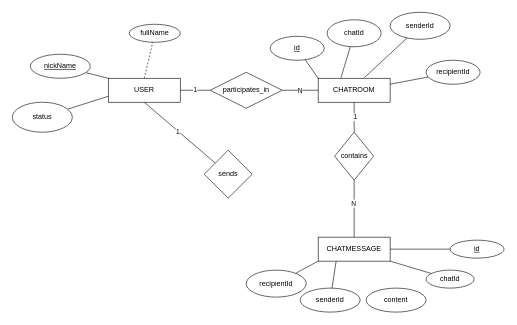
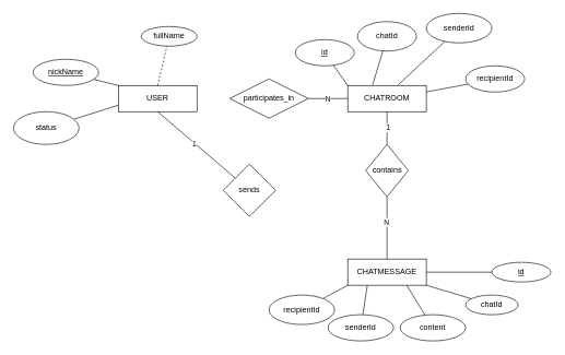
  <mxCell id="0" />
  <mxCell id="1" parent="0" />
  <mxCell id="2" value="CHATMESSAGE" style="rounded=0;whiteSpace=wrap;html=1;" vertex="1" parent="1"><mxGeometry x="530" y="395" width="120" height="40" as="geometry" /></mxCell>
  <mxCell id="3" value="" style="endArrow=none;html=1;rounded=0;exitX=0;exitY=1;exitDx=0;exitDy=0;" edge="1" parent="1" source="2" target="4"><mxGeometry width="50" height="50" relative="1" as="geometry"><mxPoint x="450" y="440" as="sourcePoint" /><mxPoint x="500" y="390" as="targetPoint" /></mxGeometry></mxCell>
  <mxCell id="4" value="recipientId" style="ellipse;whiteSpace=wrap;html=1;" vertex="1" parent="1"><mxGeometry x="410" y="450" width="100" height="45" as="geometry" /></mxCell>
  <mxCell id="5" value="" style="endArrow=none;html=1;rounded=0;exitX=0.25;exitY=1;exitDx=0;exitDy=0;" edge="1" parent="1" source="2" target="6"><mxGeometry width="50" height="50" relative="1" as="geometry"><mxPoint x="450" y="440" as="sourcePoint" /><mxPoint x="500" y="390" as="targetPoint" /></mxGeometry></mxCell>
  <mxCell id="6" value="senderId" style="ellipse;whiteSpace=wrap;html=1;" vertex="1" parent="1"><mxGeometry x="500" y="480" width="100" height="40" as="geometry" /></mxCell>
+ <mxCell id="7" value="" style="endArrow=none;html=1;rounded=0;exitX=0.75;exitY=1;exitDx=0;exitDy=0;" edge="1" parent="1" source="2" target="8"><mxGeometry width="50" height="50" relative="1" as="geometry"><mxPoint x="450" y="440" as="sourcePoint" /><mxPoint x="500" y="390" as="targetPoint" /></mxGeometry></mxCell>
  <mxCell id="8" value="content" style="ellipse;whiteSpace=wrap;html=1;" vertex="1" parent="1"><mxGeometry x="610" y="480" width="100" height="40" as="geometry" /></mxCell>
  <mxCell id="9" value="" style="endArrow=none;html=1;rounded=0;exitX=1;exitY=1;exitDx=0;exitDy=0;" edge="1" parent="1" source="2" target="10"><mxGeometry width="50" height="50" relative="1" as="geometry"><mxPoint x="450" y="440" as="sourcePoint" /><mxPoint x="500" y="390" as="targetPoint" /></mxGeometry></mxCell>
  <mxCell id="10" value="chatId" style="ellipse;whiteSpace=wrap;html=1;" vertex="1" parent="1"><mxGeometry x="710" y="450" width="80" height="30" as="geometry" /></mxCell>
  <mxCell id="11" value="" style="endArrow=none;html=1;rounded=0;exitX=1;exitY=0.5;exitDx=0;exitDy=0;" edge="1" parent="1" source="2" target="12"><mxGeometry width="50" height="50" relative="1" as="geometry"><mxPoint x="450" y="440" as="sourcePoint" /><mxPoint x="500" y="390" as="targetPoint" /></mxGeometry></mxCell>
  <mxCell id="12" value="&lt;u&gt;id&lt;/u&gt;" style="ellipse;whiteSpace=wrap;html=1;" vertex="1" parent="1"><mxGeometry x="750" y="400" width="90" height="30" as="geometry" /></mxCell>
  <mxCell id="13" value="USER" style="rounded=0;whiteSpace=wrap;html=1;" vertex="1" parent="1"><mxGeometry x="180" y="130" width="120" height="40" as="geometry" /></mxCell>
  <mxCell id="14" value="" style="endArrow=none;html=1;rounded=0;exitX=0;exitY=0.75;exitDx=0;exitDy=0;" edge="1" parent="1" source="13" target="15"><mxGeometry width="50" height="50" relative="1" as="geometry"><mxPoint x="450" y="440" as="sourcePoint" /><mxPoint x="500" y="390" as="targetPoint" /></mxGeometry></mxCell>
  <mxCell id="15" value="status" style="ellipse;whiteSpace=wrap;html=1;" vertex="1" parent="1"><mxGeometry x="20" y="170" width="100" height="50" as="geometry" /></mxCell>
  <mxCell id="16" value="" style="endArrow=none;html=1;rounded=0;exitX=0;exitY=0;exitDx=0;exitDy=0;" edge="1" parent="1" source="13" target="17"><mxGeometry width="50" height="50" relative="1" as="geometry"><mxPoint x="450" y="440" as="sourcePoint" /><mxPoint x="500" y="390" as="targetPoint" /></mxGeometry></mxCell>
  <mxCell id="17" value="&lt;u&gt;nickName&lt;/u&gt;" style="ellipse;whiteSpace=wrap;html=1;" vertex="1" parent="1"><mxGeometry x="50" y="90" width="100" height="40" as="geometry" /></mxCell>
  <mxCell id="18" value="" style="endArrow=none;html=1;rounded=0;exitX=0.5;exitY=0;exitDx=0;exitDy=0;dashed=1;" edge="1" parent="1" source="13" target="19"><mxGeometry width="50" height="50" relative="1" as="geometry"><mxPoint x="450" y="440" as="sourcePoint" /><mxPoint x="500" y="390" as="targetPoint" /></mxGeometry></mxCell>
  <mxCell id="19" value="fullName" style="ellipse;whiteSpace=wrap;html=1;" vertex="1" parent="1"><mxGeometry x="215" y="40" width="85" height="30" as="geometry" /></mxCell>
  <mxCell id="20" value="CHATROOM" style="rounded=0;whiteSpace=wrap;html=1;" vertex="1" parent="1"><mxGeometry x="530" y="130" width="120" height="40" as="geometry" /></mxCell>
  <mxCell id="21" value="" style="endArrow=none;html=1;rounded=0;exitX=0;exitY=0;exitDx=0;exitDy=0;" edge="1" parent="1" source="20" target="22"><mxGeometry width="50" height="50" relative="1" as="geometry"><mxPoint x="450" y="240" as="sourcePoint" /><mxPoint x="500" y="190" as="targetPoint" /></mxGeometry></mxCell>
  <mxCell id="22" value="&lt;u&gt;id&lt;/u&gt;" style="ellipse;whiteSpace=wrap;html=1;" vertex="1" parent="1"><mxGeometry x="450" y="60" width="90" height="40" as="geometry" /></mxCell>
  <mxCell id="23" value="" style="endArrow=none;html=1;rounded=0;exitX=0.317;exitY=-0.025;exitDx=0;exitDy=0;exitPerimeter=0;" edge="1" parent="1" source="20" target="24"><mxGeometry width="50" height="50" relative="1" as="geometry"><mxPoint x="450" y="240" as="sourcePoint" /><mxPoint x="500" y="190" as="targetPoint" /></mxGeometry></mxCell>
  <mxCell id="24" value="chatId" style="ellipse;whiteSpace=wrap;html=1;" vertex="1" parent="1"><mxGeometry x="545" y="32.5" width="90" height="45" as="geometry" /></mxCell>
  <mxCell id="25" value="" style="endArrow=none;html=1;rounded=0;exitX=0.642;exitY=-0.025;exitDx=0;exitDy=0;exitPerimeter=0;" edge="1" parent="1" source="20" target="26"><mxGeometry width="50" height="50" relative="1" as="geometry"><mxPoint x="450" y="240" as="sourcePoint" /><mxPoint x="500" y="190" as="targetPoint" /></mxGeometry></mxCell>
  <mxCell id="26" value="senderId" style="ellipse;whiteSpace=wrap;html=1;" vertex="1" parent="1"><mxGeometry x="650" width="100" height="45" as="geometry" y="20" /></mxCell>
  <mxCell id="27" value="" style="endArrow=none;html=1;rounded=0;exitX=1;exitY=0.25;exitDx=0;exitDy=0;" edge="1" parent="1" source="20" target="28"><mxGeometry width="50" height="50" relative="1" as="geometry"><mxPoint x="450" y="240" as="sourcePoint" /><mxPoint x="500" y="190" as="targetPoint" /></mxGeometry></mxCell>
  <mxCell id="28" value="recipientId" style="ellipse;whiteSpace=wrap;html=1;" vertex="1" parent="1"><mxGeometry x="710" y="100" width="90" height="40" as="geometry" /></mxCell>
  <mxCell id="29" value="" style="endArrow=none;html=1;rounded=0;entryX=0.5;entryY=1;entryDx=0;entryDy=0;" edge="1" parent="1" source="31" target="13"><mxGeometry width="50" height="50" relative="1" as="geometry"><mxPoint x="450" y="240" as="sourcePoint" /><mxPoint x="500" y="190" as="targetPoint" /></mxGeometry></mxCell>
  <mxCell id="30" value="1" style="edgeLabel;html=1;align=center;verticalAlign=middle;resizable=0;points=[];" vertex="1" connectable="0" parent="29"><mxGeometry x="0.046" y="1" relative="1" as="geometry"><mxPoint as="offset" /></mxGeometry></mxCell>
  <mxCell id="31" value="sends" style="rhombus;whiteSpace=wrap;html=1;" vertex="1" parent="1"><mxGeometry x="340" y="250" width="80" height="80" as="geometry" /></mxCell>
  <mxCell id="32" value="" style="endArrow=none;html=1;rounded=0;exitX=0.5;exitY=0;exitDx=0;exitDy=0;" edge="1" parent="1" source="2" target="34"><mxGeometry width="50" height="50" relative="1" as="geometry"><mxPoint x="450" y="240" as="sourcePoint" /><mxPoint x="500" y="190" as="targetPoint" /></mxGeometry></mxCell>
  <mxCell id="33" value="N" style="edgeLabel;html=1;align=center;verticalAlign=middle;resizable=0;points=[];" vertex="1" connectable="0" parent="32"><mxGeometry x="0.2" y="2" relative="1" as="geometry"><mxPoint as="offset" /></mxGeometry></mxCell>
  <mxCell id="34" value="contains" style="rhombus;whiteSpace=wrap;html=1;" vertex="1" parent="1"><mxGeometry x="557.5" y="220" width="65" height="80" as="geometry" /></mxCell>
  <mxCell id="35" value="" style="endArrow=none;html=1;rounded=0;" edge="1" parent="1" source="34" target="20"><mxGeometry width="50" height="50" relative="1" as="geometry"><mxPoint x="450" y="240" as="sourcePoint" /><mxPoint x="500" y="190" as="targetPoint" /></mxGeometry></mxCell>
  <mxCell id="36" value="1" style="edgeLabel;html=1;align=center;verticalAlign=middle;resizable=0;points=[];" vertex="1" connectable="0" parent="35"><mxGeometry x="0.04" y="-1" relative="1" as="geometry"><mxPoint as="offset" /></mxGeometry></mxCell>
- <mxCell id="37" value="" style="endArrow=none;html=1;rounded=0;" edge="1" parent="1" source="13" target="39"><mxGeometry width="50" height="50" relative="1" as="geometry"><mxPoint x="450" y="240" as="sourcePoint" /><mxPoint x="500" y="190" as="targetPoint" /></mxGeometry></mxCell>
- <mxCell id="38" value="1" style="edgeLabel;html=1;align=center;verticalAlign=middle;resizable=0;points=[];" vertex="1" connectable="0" parent="37"><mxGeometry x="-0.04" y="2" relative="1" as="geometry"><mxPoint as="offset" /></mxGeometry></mxCell>
  <mxCell id="39" value="participates_in" style="rhombus;whiteSpace=wrap;html=1;" vertex="1" parent="1"><mxGeometry x="350" y="120" width="120" height="60" as="geometry" /></mxCell>
  <mxCell id="40" value="" style="endArrow=none;html=1;rounded=0;" edge="1" parent="1" source="39" target="20"><mxGeometry width="50" height="50" relative="1" as="geometry"><mxPoint x="450" y="240" as="sourcePoint" /><mxPoint x="500" y="190" as="targetPoint" /></mxGeometry></mxCell>
  <mxCell id="41" value="N" style="edgeLabel;html=1;align=center;verticalAlign=middle;resizable=0;points=[];" vertex="1" connectable="0" parent="40"><mxGeometry x="-0.033" relative="1" as="geometry"><mxPoint as="offset" /></mxGeometry></mxCell>
